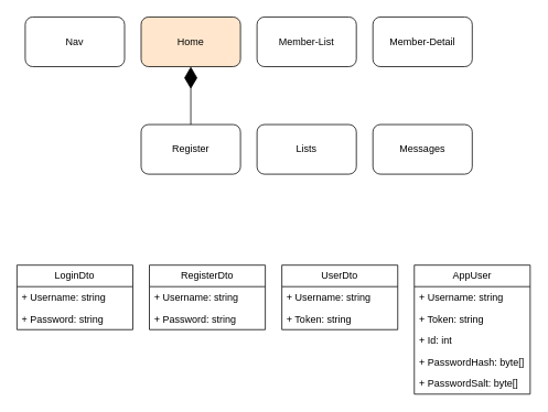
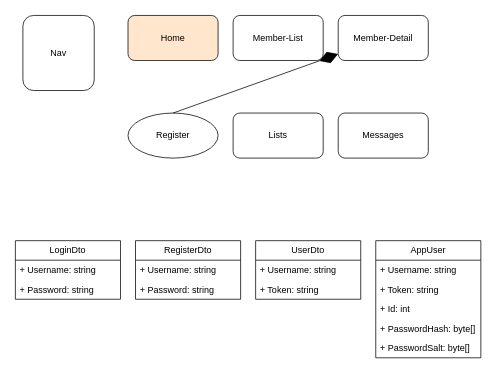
  <mxCell id="0" />
  <mxCell id="1" parent="0" />
  <mxCell id="2" value="LoginDto" style="swimlane;fontStyle=0;childLayout=stackLayout;horizontal=1;startSize=26;fillColor=none;horizontalStack=0;resizeParent=1;resizeParentMax=0;resizeLast=0;collapsible=1;marginBottom=0;whiteSpace=wrap;html=1;" parent="1" vertex="1"><mxGeometry x="20" y="320" width="140" height="78" as="geometry" /></mxCell>
  <mxCell id="3" value="+ Username: string" style="text;strokeColor=none;fillColor=none;align=left;verticalAlign=top;spacingLeft=4;spacingRight=4;overflow=hidden;rotatable=0;points=[[0,0.5],[1,0.5]];portConstraint=eastwest;whiteSpace=wrap;html=1;" parent="2" vertex="1"><mxGeometry y="26" width="140" height="26" as="geometry" /></mxCell>
  <mxCell id="4" value="+ Password: string" style="text;strokeColor=none;fillColor=none;align=left;verticalAlign=top;spacingLeft=4;spacingRight=4;overflow=hidden;rotatable=0;points=[[0,0.5],[1,0.5]];portConstraint=eastwest;whiteSpace=wrap;html=1;" parent="2" vertex="1"><mxGeometry y="52" width="140" height="26" as="geometry" /></mxCell>
  <mxCell id="5" value="RegisterDto" style="swimlane;fontStyle=0;childLayout=stackLayout;horizontal=1;startSize=26;fillColor=none;horizontalStack=0;resizeParent=1;resizeParentMax=0;resizeLast=0;collapsible=1;marginBottom=0;whiteSpace=wrap;html=1;" parent="1" vertex="1"><mxGeometry x="180" y="320" width="140" height="78" as="geometry" /></mxCell>
  <mxCell id="6" value="+ Username: string" style="text;strokeColor=none;fillColor=none;align=left;verticalAlign=top;spacingLeft=4;spacingRight=4;overflow=hidden;rotatable=0;points=[[0,0.5],[1,0.5]];portConstraint=eastwest;whiteSpace=wrap;html=1;" parent="5" vertex="1"><mxGeometry y="26" width="140" height="26" as="geometry" /></mxCell>
  <mxCell id="7" value="+ Password: string" style="text;strokeColor=none;fillColor=none;align=left;verticalAlign=top;spacingLeft=4;spacingRight=4;overflow=hidden;rotatable=0;points=[[0,0.5],[1,0.5]];portConstraint=eastwest;whiteSpace=wrap;html=1;" parent="5" vertex="1"><mxGeometry y="52" width="140" height="26" as="geometry" /></mxCell>
  <mxCell id="8" value="UserDto" style="swimlane;fontStyle=0;childLayout=stackLayout;horizontal=1;startSize=26;fillColor=none;horizontalStack=0;resizeParent=1;resizeParentMax=0;resizeLast=0;collapsible=1;marginBottom=0;whiteSpace=wrap;html=1;" parent="1" vertex="1"><mxGeometry x="340" y="320" width="140" height="78" as="geometry" /></mxCell>
  <mxCell id="9" value="+ Username: string" style="text;strokeColor=none;fillColor=none;align=left;verticalAlign=top;spacingLeft=4;spacingRight=4;overflow=hidden;rotatable=0;points=[[0,0.5],[1,0.5]];portConstraint=eastwest;whiteSpace=wrap;html=1;" parent="8" vertex="1"><mxGeometry y="26" width="140" height="26" as="geometry" /></mxCell>
  <mxCell id="10" value="+ Token: string" style="text;strokeColor=none;fillColor=none;align=left;verticalAlign=top;spacingLeft=4;spacingRight=4;overflow=hidden;rotatable=0;points=[[0,0.5],[1,0.5]];portConstraint=eastwest;whiteSpace=wrap;html=1;" parent="8" vertex="1"><mxGeometry y="52" width="140" height="26" as="geometry" /></mxCell>
  <mxCell id="11" value="AppUser" style="swimlane;fontStyle=0;childLayout=stackLayout;horizontal=1;startSize=26;fillColor=none;horizontalStack=0;resizeParent=1;resizeParentMax=0;resizeLast=0;collapsible=1;marginBottom=0;whiteSpace=wrap;html=1;" parent="1" vertex="1"><mxGeometry x="500" y="320" width="140" height="156" as="geometry" /></mxCell>
  <mxCell id="12" value="+ Username: string" style="text;strokeColor=none;fillColor=none;align=left;verticalAlign=top;spacingLeft=4;spacingRight=4;overflow=hidden;rotatable=0;points=[[0,0.5],[1,0.5]];portConstraint=eastwest;whiteSpace=wrap;html=1;" parent="11" vertex="1"><mxGeometry y="26" width="140" height="26" as="geometry" /></mxCell>
  <mxCell id="13" value="+ Token: string" style="text;strokeColor=none;fillColor=none;align=left;verticalAlign=top;spacingLeft=4;spacingRight=4;overflow=hidden;rotatable=0;points=[[0,0.5],[1,0.5]];portConstraint=eastwest;whiteSpace=wrap;html=1;" parent="11" vertex="1"><mxGeometry y="52" width="140" height="26" as="geometry" /></mxCell>
  <mxCell id="14" value="+ Id: int" style="text;strokeColor=none;fillColor=none;align=left;verticalAlign=top;spacingLeft=4;spacingRight=4;overflow=hidden;rotatable=0;points=[[0,0.5],[1,0.5]];portConstraint=eastwest;whiteSpace=wrap;html=1;" parent="11" vertex="1"><mxGeometry y="78" width="140" height="26" as="geometry" /></mxCell>
  <mxCell id="15" value="+ PasswordHash: byte[]" style="text;strokeColor=none;fillColor=none;align=left;verticalAlign=top;spacingLeft=4;spacingRight=4;overflow=hidden;rotatable=0;points=[[0,0.5],[1,0.5]];portConstraint=eastwest;whiteSpace=wrap;html=1;" parent="11" vertex="1"><mxGeometry y="104" width="140" height="26" as="geometry" /></mxCell>
  <mxCell id="16" value="+ PasswordSalt: byte[]" style="text;strokeColor=none;fillColor=none;align=left;verticalAlign=top;spacingLeft=4;spacingRight=4;overflow=hidden;rotatable=0;points=[[0,0.5],[1,0.5]];portConstraint=eastwest;whiteSpace=wrap;html=1;" parent="11" vertex="1"><mxGeometry y="130" width="140" height="26" as="geometry" /></mxCell>
- <mxCell id="17" value="Nav" style="rounded=1;whiteSpace=wrap;html=1;" vertex="1" parent="1"><mxGeometry x="30" y="20" width="120" height="60" as="geometry" /></mxCell>
+ <mxCell id="17" value="Nav" style="rounded=1;whiteSpace=wrap;html=1;" vertex="1" parent="1"><mxGeometry x="30" y="20" width="95" height="100" as="geometry" /></mxCell>
  <mxCell id="18" value="Home" style="rounded=1;whiteSpace=wrap;html=1;fillColor=#ffe6cc;" vertex="1" parent="1"><mxGeometry x="170" y="20" width="120" height="60" as="geometry" /></mxCell>
- <mxCell id="19" value="Register" style="rounded=1;whiteSpace=wrap;html=1;" vertex="1" parent="1"><mxGeometry x="170" y="150" width="120" height="60" as="geometry" /></mxCell>
- <mxCell id="20" value="" style="endArrow=diamondThin;endFill=1;endSize=24;html=1;rounded=0;entryX=0.5;entryY=1;entryDx=0;entryDy=0;exitX=0.5;exitY=0;exitDx=0;exitDy=0;" edge="1" parent="1" source="19" target="18"><mxGeometry width="160" relative="1" as="geometry"><mxPoint x="130" y="220" as="sourcePoint" /><mxPoint x="290" y="220" as="targetPoint" /></mxGeometry></mxCell>
+ <mxCell id="19" value="Register" style="ellipse;whiteSpace=wrap;html=1;" vertex="1" parent="1"><mxGeometry x="170" y="150" width="120" height="60" as="geometry" /></mxCell>
+ <mxCell id="20" value="" style="endArrow=diamondThin;endFill=1;endSize=24;html=1;rounded=0;exitX=0.5;exitY=0;exitDx=0;exitDy=0;" edge="1" parent="1" source="19" target="22"><mxGeometry width="160" relative="1" as="geometry"><mxPoint x="130" y="220" as="sourcePoint" /><mxPoint x="290" y="220" as="targetPoint" /></mxGeometry></mxCell>
  <mxCell id="21" value="Member-List" style="rounded=1;whiteSpace=wrap;html=1;" vertex="1" parent="1"><mxGeometry x="310" y="20" width="120" height="60" as="geometry" /></mxCell>
  <mxCell id="22" value="Member-Detail" style="rounded=1;whiteSpace=wrap;html=1;" vertex="1" parent="1"><mxGeometry x="450" y="20" width="120" height="60" as="geometry" /></mxCell>
  <mxCell id="23" value="Lists" style="rounded=1;whiteSpace=wrap;html=1;" vertex="1" parent="1"><mxGeometry x="310" y="150" width="120" height="60" as="geometry" /></mxCell>
  <mxCell id="24" value="Messages" style="rounded=1;whiteSpace=wrap;html=1;" vertex="1" parent="1"><mxGeometry x="450" y="150" width="120" height="60" as="geometry" /></mxCell>
